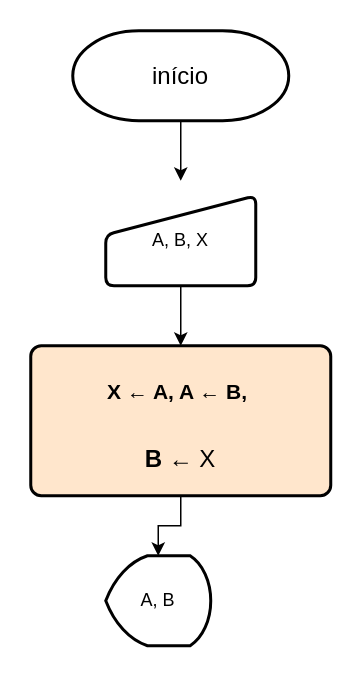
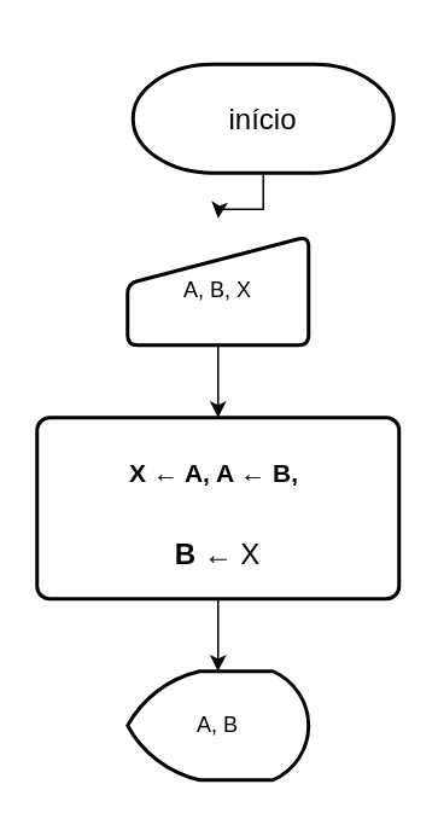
  <mxCell id="0" />
  <mxCell id="1" parent="0" />
  <mxCell id="2" style="edgeStyle=orthogonalEdgeStyle;rounded=0;orthogonalLoop=1;jettySize=auto;html=1;" parent="1" source="3" edge="1"><mxGeometry relative="1" as="geometry"><mxPoint x="120" y="120" as="targetPoint" /></mxGeometry></mxCell>
- <mxCell id="3" value="&lt;font size=&quot;3&quot;&gt;início&lt;/font&gt;" style="strokeWidth=2;html=1;shape=mxgraph.flowchart.terminator;whiteSpace=wrap;" parent="1" vertex="1"><mxGeometry x="48" y="20" width="144" height="60" as="geometry" /></mxCell>
+ <mxCell id="3" value="&lt;font size=&quot;3&quot;&gt;início&lt;/font&gt;" style="strokeWidth=2;html=1;shape=mxgraph.flowchart.terminator;whiteSpace=wrap;" parent="1" vertex="1"><mxGeometry x="73" y="35" width="144" height="60" as="geometry" /></mxCell>
  <mxCell id="4" style="edgeStyle=orthogonalEdgeStyle;rounded=0;orthogonalLoop=1;jettySize=auto;html=1;" parent="1" source="5" target="7" edge="1"><mxGeometry relative="1" as="geometry"><mxPoint x="120" y="230" as="targetPoint" /></mxGeometry></mxCell>
  <mxCell id="5" value="A, B, X" style="html=1;strokeWidth=2;shape=manualInput;whiteSpace=wrap;rounded=1;size=26;arcSize=11;" parent="1" vertex="1"><mxGeometry x="70" y="130" width="100" height="60" as="geometry" /></mxCell>
  <mxCell id="6" style="edgeStyle=orthogonalEdgeStyle;rounded=0;orthogonalLoop=1;jettySize=auto;html=1;" parent="1" source="7" target="8" edge="1"><mxGeometry relative="1" as="geometry" /></mxCell>
- <mxCell id="7" value="&lt;h1&gt;&lt;font style=&quot;font-size: 14px;&quot;&gt;X ← A, A ← B,&amp;nbsp;&lt;/font&gt;&lt;/h1&gt;&lt;h1&gt;&lt;font size=&quot;3&quot;&gt;B&amp;nbsp;←&lt;span style=&quot;background-color: initial; font-weight: normal;&quot;&gt;&amp;nbsp;X&lt;/span&gt;&lt;/font&gt;&lt;br&gt;&lt;/h1&gt;" style="rounded=1;whiteSpace=wrap;html=1;absoluteArcSize=1;arcSize=14;strokeWidth=2;fillColor=#ffe6cc;" parent="1" vertex="1"><mxGeometry x="20" y="230" width="200" height="100" as="geometry" /></mxCell>
- <mxCell id="8" value="A, B" style="strokeWidth=2;html=1;shape=mxgraph.flowchart.display;whiteSpace=wrap;" parent="1" vertex="1"><mxGeometry x="70" y="370" width="70" height="60" as="geometry" /></mxCell>
+ <mxCell id="7" value="&lt;h1&gt;&lt;font style=&quot;font-size: 14px;&quot;&gt;X ← A, A ← B,&amp;nbsp;&lt;/font&gt;&lt;/h1&gt;&lt;h1&gt;&lt;font size=&quot;3&quot;&gt;B&amp;nbsp;←&lt;span style=&quot;background-color: initial; font-weight: normal;&quot;&gt;&amp;nbsp;X&lt;/span&gt;&lt;/font&gt;&lt;br&gt;&lt;/h1&gt;" style="rounded=1;whiteSpace=wrap;html=1;absoluteArcSize=1;arcSize=14;strokeWidth=2;" parent="1" vertex="1"><mxGeometry x="20" y="230" width="200" height="100" as="geometry" /></mxCell>
+ <mxCell id="8" value="A, B" style="strokeWidth=2;html=1;shape=mxgraph.flowchart.display;whiteSpace=wrap;" parent="1" vertex="1"><mxGeometry x="70" y="370" width="100" height="60" as="geometry" /></mxCell>
